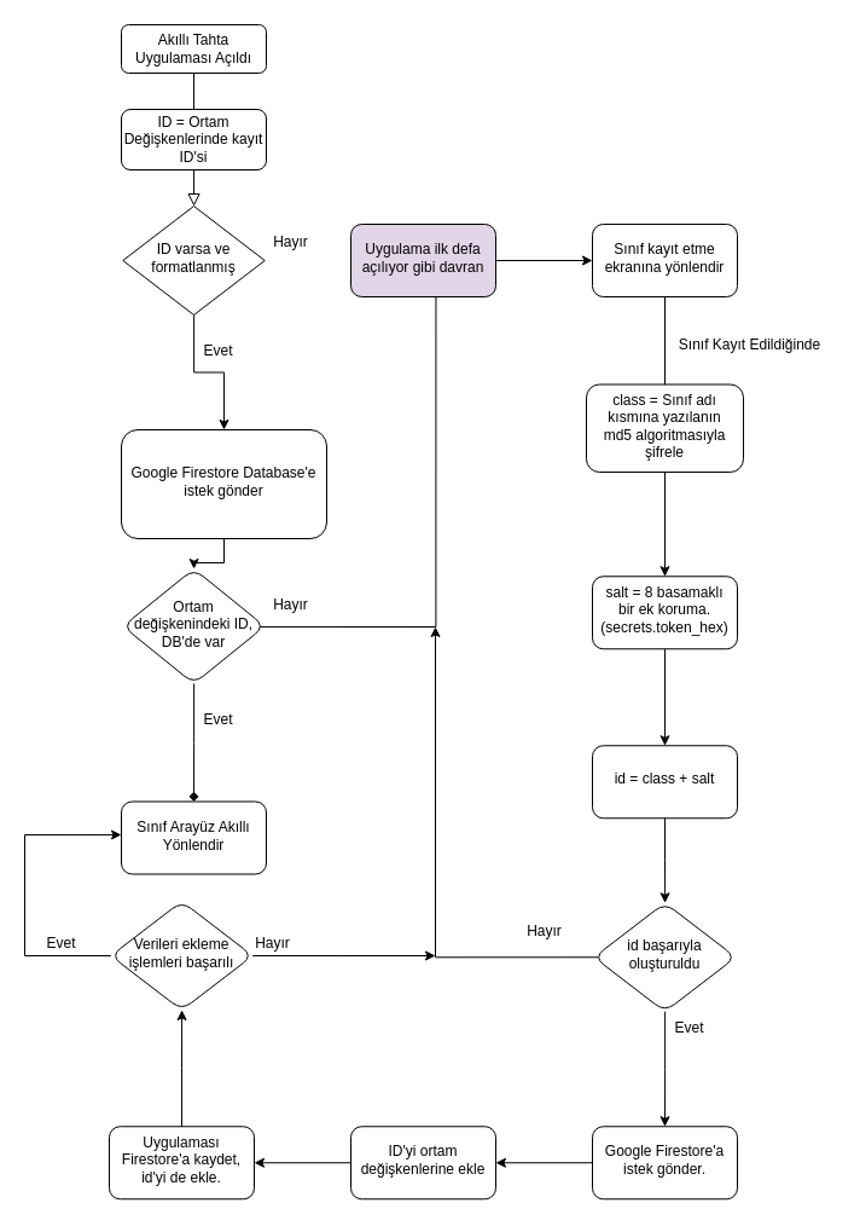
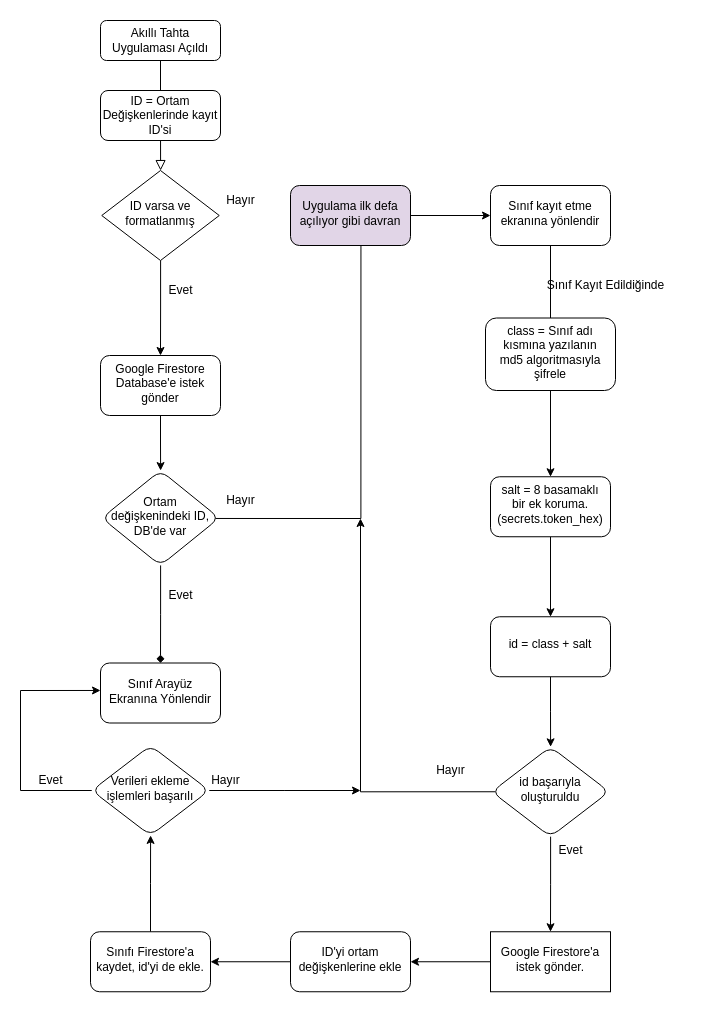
  <mxCell id="0" />
  <mxCell id="1" parent="0" />
  <mxCell id="2" value="" style="rounded=0;html=1;jettySize=auto;orthogonalLoop=1;fontSize=11;endArrow=block;endFill=0;endSize=8;strokeWidth=1;shadow=0;labelBackgroundColor=none;edgeStyle=orthogonalEdgeStyle;" parent="1" source="3" target="5" edge="1"><mxGeometry relative="1" as="geometry" /></mxCell>
  <mxCell id="3" value="Akıllı Tahta Uygulaması Açıldı" style="rounded=1;whiteSpace=wrap;html=1;fontSize=12;glass=0;strokeWidth=1;shadow=0;" parent="1" vertex="1"><mxGeometry x="100" y="20" width="120" height="40" as="geometry" /></mxCell>
  <mxCell id="4" value="" style="edgeStyle=orthogonalEdgeStyle;rounded=0;orthogonalLoop=1;jettySize=auto;html=1;" edge="1" parent="1" source="5" target="14"><mxGeometry relative="1" as="geometry" /></mxCell>
  <mxCell id="5" value="ID varsa ve formatlanmış" style="rhombus;whiteSpace=wrap;html=1;shadow=0;fontFamily=Helvetica;fontSize=12;align=center;strokeWidth=1;spacing=6;spacingTop=-4;" parent="1" vertex="1"><mxGeometry x="101.25" y="170" width="117.5" height="90" as="geometry" /></mxCell>
  <mxCell id="6" value="Yes" style="edgeStyle=orthogonalEdgeStyle;rounded=0;html=1;jettySize=auto;orthogonalLoop=1;fontSize=11;endArrow=block;endFill=0;endSize=8;strokeWidth=1;shadow=0;labelBackgroundColor=none;" parent="1" edge="1"><mxGeometry y="10" relative="1" as="geometry"><mxPoint as="offset" /><mxPoint x="210" y="270" as="sourcePoint" /></mxGeometry></mxCell>
  <mxCell id="7" value="ID = Ortam Değişkenlerinde kayıt ID'si" style="rounded=1;whiteSpace=wrap;html=1;" vertex="1" parent="1"><mxGeometry x="100" y="90" width="120" height="50" as="geometry" /></mxCell>
  <mxCell id="8" value="" style="edgeStyle=orthogonalEdgeStyle;rounded=0;orthogonalLoop=1;jettySize=auto;html=1;" edge="1" parent="1" source="9" target="12"><mxGeometry relative="1" as="geometry" /></mxCell>
  <mxCell id="9" value="Uygulama ilk defa açılıyor gibi davran" style="rounded=1;whiteSpace=wrap;html=1;shadow=0;strokeWidth=1;spacing=6;spacingTop=-4;fillColor=#e1d5e7;" vertex="1" parent="1"><mxGeometry x="290" y="185" width="120" height="60" as="geometry" /></mxCell>
  <mxCell id="10" value="Hayır" style="text;html=1;align=center;verticalAlign=middle;resizable=0;points=[];autosize=1;strokeColor=none;fillColor=none;" vertex="1" parent="1"><mxGeometry x="215" y="185" width="50" height="30" as="geometry" /></mxCell>
  <mxCell id="11" value="" style="edgeStyle=orthogonalEdgeStyle;rounded=0;orthogonalLoop=1;jettySize=auto;html=1;" edge="1" parent="1" source="12"><mxGeometry relative="1" as="geometry"><mxPoint x="550" y="330" as="targetPoint" /></mxGeometry></mxCell>
  <mxCell id="12" value="Sınıf kayıt etme ekranına yönlendir" style="whiteSpace=wrap;html=1;rounded=1;shadow=0;strokeWidth=1;spacing=6;spacingTop=-4;" vertex="1" parent="1"><mxGeometry x="490" y="185" width="120" height="60" as="geometry" /></mxCell>
  <mxCell id="13" value="" style="edgeStyle=orthogonalEdgeStyle;rounded=0;orthogonalLoop=1;jettySize=auto;html=1;" edge="1" parent="1" source="14" target="18"><mxGeometry relative="1" as="geometry" /></mxCell>
- <mxCell id="14" value="Google Firestore Database'e istek gönder" style="rounded=1;whiteSpace=wrap;html=1;shadow=0;strokeWidth=1;spacing=6;spacingTop=-4;" vertex="1" parent="1"><mxGeometry x="100" y="355" width="170" height="90" as="geometry" /></mxCell>
+ <mxCell id="14" value="Google Firestore Database'e istek gönder" style="rounded=1;whiteSpace=wrap;html=1;shadow=0;strokeWidth=1;spacing=6;spacingTop=-4;" vertex="1" parent="1"><mxGeometry x="100" y="355" width="120" height="60" as="geometry" /></mxCell>
  <mxCell id="15" value="Evet" style="text;html=1;align=center;verticalAlign=middle;resizable=0;points=[];autosize=1;strokeColor=none;fillColor=none;" vertex="1" parent="1"><mxGeometry x="155" y="275" width="50" height="30" as="geometry" /></mxCell>
  <mxCell id="16" style="edgeStyle=orthogonalEdgeStyle;rounded=0;orthogonalLoop=1;jettySize=auto;html=1;entryX=0.587;entryY=1;entryDx=0;entryDy=0;entryPerimeter=0;exitX=0.968;exitY=0.505;exitDx=0;exitDy=0;exitPerimeter=0;endArrow=none;" edge="1" parent="1" source="18" target="9"><mxGeometry relative="1" as="geometry"><mxPoint x="360" y="250" as="targetPoint" /><mxPoint x="220" y="518" as="sourcePoint" /><Array as="points"><mxPoint x="360" y="518" /></Array></mxGeometry></mxCell>
  <mxCell id="17" value="" style="edgeStyle=orthogonalEdgeStyle;rounded=0;orthogonalLoop=1;jettySize=auto;html=1;endArrow=diamond;" edge="1" parent="1" source="18" target="20"><mxGeometry relative="1" as="geometry" /></mxCell>
  <mxCell id="18" value="Ortam değişkenindeki ID, DB'de var" style="rhombus;whiteSpace=wrap;html=1;rounded=1;shadow=0;strokeWidth=1;spacing=6;spacingTop=-4;" vertex="1" parent="1"><mxGeometry x="101.25" y="470" width="117.5" height="95" as="geometry" /></mxCell>
  <mxCell id="19" value="Hayır" style="text;html=1;align=center;verticalAlign=middle;resizable=0;points=[];autosize=1;strokeColor=none;fillColor=none;" vertex="1" parent="1"><mxGeometry x="215" y="485" width="50" height="30" as="geometry" /></mxCell>
- <mxCell id="20" value="Sınıf Arayüz Akıllı Yönlendir" style="whiteSpace=wrap;html=1;rounded=1;shadow=0;strokeWidth=1;spacing=6;spacingTop=-4;" vertex="1" parent="1"><mxGeometry x="100" y="662.5" width="120" height="60" as="geometry" /></mxCell>
+ <mxCell id="20" value="Sınıf Arayüz Ekranına Yönlendir" style="whiteSpace=wrap;html=1;rounded=1;shadow=0;strokeWidth=1;spacing=6;spacingTop=-4;" vertex="1" parent="1"><mxGeometry x="100" y="662.5" width="120" height="60" as="geometry" /></mxCell>
  <mxCell id="21" value="Evet" style="text;html=1;align=center;verticalAlign=middle;resizable=0;points=[];autosize=1;strokeColor=none;fillColor=none;" vertex="1" parent="1"><mxGeometry x="155" y="580" width="50" height="30" as="geometry" /></mxCell>
- <mxCell id="22" value="Sınıf Kayıt Edildiğinde" style="text;html=1;align=center;verticalAlign=middle;resizable=0;points=[];autosize=1;strokeColor=none;fillColor=none;" vertex="1" parent="1"><mxGeometry x="550" y="270" width="140" height="30" as="geometry" /></mxCell>
+ <mxCell id="22" value="Sınıf Kayıt Edildiğinde" style="text;html=1;align=center;verticalAlign=middle;resizable=0;points=[];autosize=1;strokeColor=none;fillColor=none;" vertex="1" parent="1"><mxGeometry x="535" y="270" width="140" height="30" as="geometry" /></mxCell>
  <mxCell id="23" value="" style="edgeStyle=orthogonalEdgeStyle;rounded=0;orthogonalLoop=1;jettySize=auto;html=1;" edge="1" parent="1" source="24" target="26"><mxGeometry relative="1" as="geometry" /></mxCell>
  <mxCell id="24" value="class = Sınıf adı kısmına yazılanın md5 algoritmasıyla şifrele" style="whiteSpace=wrap;html=1;rounded=1;shadow=0;strokeWidth=1;spacing=6;spacingTop=-4;" vertex="1" parent="1"><mxGeometry x="485" y="317.5" width="130" height="72.5" as="geometry" /></mxCell>
  <mxCell id="25" value="" style="edgeStyle=orthogonalEdgeStyle;rounded=0;orthogonalLoop=1;jettySize=auto;html=1;" edge="1" parent="1" source="26" target="28"><mxGeometry relative="1" as="geometry" /></mxCell>
  <mxCell id="26" value="salt = 8 basamaklı bir ek koruma. (secrets.token_hex)" style="whiteSpace=wrap;html=1;rounded=1;shadow=0;strokeWidth=1;spacing=6;spacingTop=-4;" vertex="1" parent="1"><mxGeometry x="490" y="476.25" width="120" height="60" as="geometry" /></mxCell>
  <mxCell id="27" value="" style="edgeStyle=orthogonalEdgeStyle;rounded=0;orthogonalLoop=1;jettySize=auto;html=1;" edge="1" parent="1" source="28" target="31"><mxGeometry relative="1" as="geometry" /></mxCell>
  <mxCell id="28" value="id = class + salt" style="whiteSpace=wrap;html=1;rounded=1;shadow=0;strokeWidth=1;spacing=6;spacingTop=-4;" vertex="1" parent="1"><mxGeometry x="490" y="616.25" width="120" height="60" as="geometry" /></mxCell>
  <mxCell id="29" style="edgeStyle=orthogonalEdgeStyle;rounded=0;orthogonalLoop=1;jettySize=auto;html=1;exitX=0.031;exitY=0.5;exitDx=0;exitDy=0;exitPerimeter=0;" edge="1" parent="1" source="31"><mxGeometry relative="1" as="geometry"><mxPoint x="360" y="518" as="targetPoint" /><Array as="points"><mxPoint x="360" y="791" /></Array></mxGeometry></mxCell>
  <mxCell id="30" value="" style="edgeStyle=orthogonalEdgeStyle;rounded=0;orthogonalLoop=1;jettySize=auto;html=1;" edge="1" parent="1" source="31" target="34"><mxGeometry relative="1" as="geometry" /></mxCell>
  <mxCell id="31" value="id başarıyla oluşturuldu" style="rhombus;whiteSpace=wrap;html=1;rounded=1;shadow=0;strokeWidth=1;spacing=6;spacingTop=-4;" vertex="1" parent="1"><mxGeometry x="491.25" y="746.25" width="117.5" height="90" as="geometry" /></mxCell>
  <mxCell id="32" value="Hayır" style="text;html=1;align=center;verticalAlign=middle;resizable=0;points=[];autosize=1;strokeColor=none;fillColor=none;" vertex="1" parent="1"><mxGeometry x="425" y="755" width="50" height="30" as="geometry" /></mxCell>
  <mxCell id="33" value="" style="edgeStyle=orthogonalEdgeStyle;rounded=0;orthogonalLoop=1;jettySize=auto;html=1;" edge="1" parent="1" source="34" target="36"><mxGeometry relative="1" as="geometry" /></mxCell>
- <mxCell id="34" value="Google Firestore'a istek gönder." style="whiteSpace=wrap;html=1;rounded=1;shadow=0;strokeWidth=1;spacing=6;spacingTop=-4;" vertex="1" parent="1"><mxGeometry x="490" y="931.25" width="120" height="60" as="geometry" /></mxCell>
+ <mxCell id="34" value="Google Firestore'a istek gönder." style="whiteSpace=wrap;html=1;shadow=0;strokeWidth=1;spacing=6;spacingTop=-4;rounded=0;" vertex="1" parent="1"><mxGeometry x="490" y="931.25" width="120" height="60" as="geometry" /></mxCell>
  <mxCell id="35" value="" style="edgeStyle=orthogonalEdgeStyle;rounded=0;orthogonalLoop=1;jettySize=auto;html=1;" edge="1" parent="1" source="36" target="38"><mxGeometry relative="1" as="geometry" /></mxCell>
  <mxCell id="36" value="ID'yi ortam değişkenlerine ekle" style="whiteSpace=wrap;html=1;rounded=1;shadow=0;strokeWidth=1;spacing=6;spacingTop=-4;" vertex="1" parent="1"><mxGeometry x="290" y="931.25" width="120" height="60" as="geometry" /></mxCell>
  <mxCell id="37" value="" style="edgeStyle=orthogonalEdgeStyle;rounded=0;orthogonalLoop=1;jettySize=auto;html=1;" edge="1" parent="1" source="38" target="41"><mxGeometry relative="1" as="geometry" /></mxCell>
- <mxCell id="38" value="Uygulaması Firestore'a kaydet, id'yi de ekle." style="whiteSpace=wrap;html=1;rounded=1;shadow=0;strokeWidth=1;spacing=6;spacingTop=-4;" vertex="1" parent="1"><mxGeometry x="90" y="931.25" width="120" height="60" as="geometry" /></mxCell>
+ <mxCell id="38" value="Sınıfı Firestore'a kaydet, id'yi de ekle." style="whiteSpace=wrap;html=1;rounded=1;shadow=0;strokeWidth=1;spacing=6;spacingTop=-4;" vertex="1" parent="1"><mxGeometry x="90" y="931.25" width="120" height="60" as="geometry" /></mxCell>
  <mxCell id="39" style="edgeStyle=orthogonalEdgeStyle;rounded=0;orthogonalLoop=1;jettySize=auto;html=1;exitX=1;exitY=0.5;exitDx=0;exitDy=0;" edge="1" parent="1" source="41"><mxGeometry relative="1" as="geometry"><mxPoint x="360" y="790" as="targetPoint" /></mxGeometry></mxCell>
  <mxCell id="40" style="edgeStyle=orthogonalEdgeStyle;rounded=0;orthogonalLoop=1;jettySize=auto;html=1;exitX=0;exitY=0.5;exitDx=0;exitDy=0;entryX=0;entryY=0.458;entryDx=0;entryDy=0;entryPerimeter=0;" edge="1" parent="1" source="41" target="20"><mxGeometry relative="1" as="geometry"><mxPoint x="20" y="710" as="targetPoint" /><Array as="points"><mxPoint x="20" y="790" /><mxPoint x="20" y="690" /></Array></mxGeometry></mxCell>
  <mxCell id="41" value="Verileri ekleme işlemleri başarılı" style="rhombus;whiteSpace=wrap;html=1;rounded=1;shadow=0;strokeWidth=1;spacing=6;spacingTop=-4;" vertex="1" parent="1"><mxGeometry x="91.25" y="745" width="117.5" height="90" as="geometry" /></mxCell>
  <mxCell id="42" value="Hayır" style="text;html=1;align=center;verticalAlign=middle;resizable=0;points=[];autosize=1;strokeColor=none;fillColor=none;" vertex="1" parent="1"><mxGeometry x="200" y="765" width="50" height="30" as="geometry" /></mxCell>
  <mxCell id="43" value="Evet" style="text;html=1;align=center;verticalAlign=middle;resizable=0;points=[];autosize=1;strokeColor=none;fillColor=none;" vertex="1" parent="1"><mxGeometry x="25" y="765" width="50" height="30" as="geometry" /></mxCell>
  <mxCell id="44" value="Evet" style="text;html=1;align=center;verticalAlign=middle;resizable=0;points=[];autosize=1;strokeColor=none;fillColor=none;" vertex="1" parent="1"><mxGeometry x="545" y="835" width="50" height="30" as="geometry" /></mxCell>
